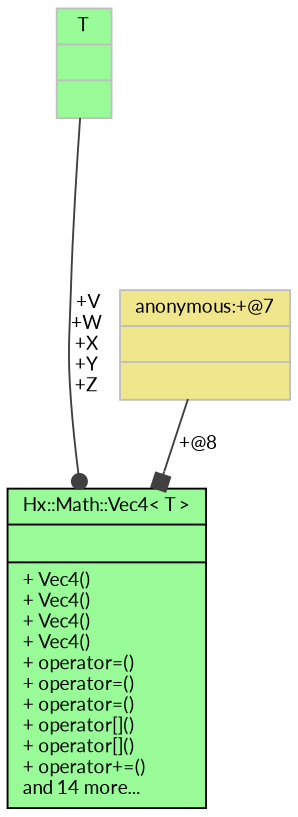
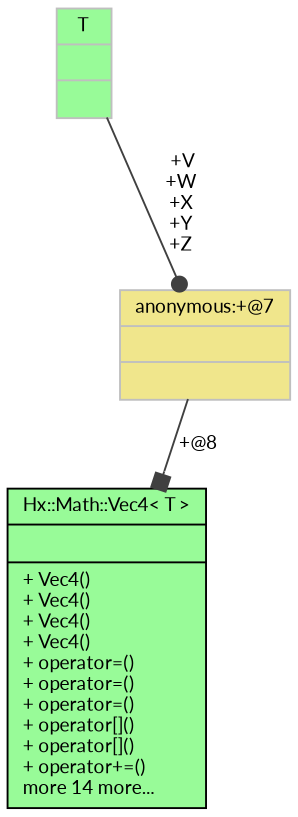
  digraph {
    fontname=Lato
    node [color=grey75 fillcolor=palegreen fontname=Lato fontsize=10 shape=record style=filled]
    edge [color=grey25 fontname=Lato fontsize=10 labelfontname=Helvetica labelfontsize=10 style=solid]
-   n1 [color=black fontcolor=black height=0.2 label="{Hx::Math::Vec4\< T \>\n||+ Vec4()\l+ Vec4()\l+ Vec4()\l+ Vec4()\l+ operator=()\l+ operator=()\l+ operator=()\l+ operator[]()\l+ operator[]()\l+ operator+=()\land 14 more...\l}" width=0.4]
+   n1 [color=black fontcolor=black height=0.2 label="{Hx::Math::Vec4\< T \>\n||+ Vec4()\l+ Vec4()\l+ Vec4()\l+ Vec4()\l+ operator=()\l+ operator=()\l+ operator=()\l+ operator[]()\l+ operator[]()\l+ operator+=()\lmore 14 more...\l}" width=0.4]
    n2 [fillcolor=khaki height=0.2 label="{anonymous:+@7\n||}" width=0.4]
    n3 [height=0.2 label="{T\n||}" width=0.4]
    n2 -> n1 [arrowhead=box label=" +@8"]
-   n3 -> n1 [arrowhead=dot label=" +V\n+W\n+X\n+Y\n+Z"]
+   n3 -> n2 [arrowhead=dot label=" +V\n+W\n+X\n+Y\n+Z"]
  }
